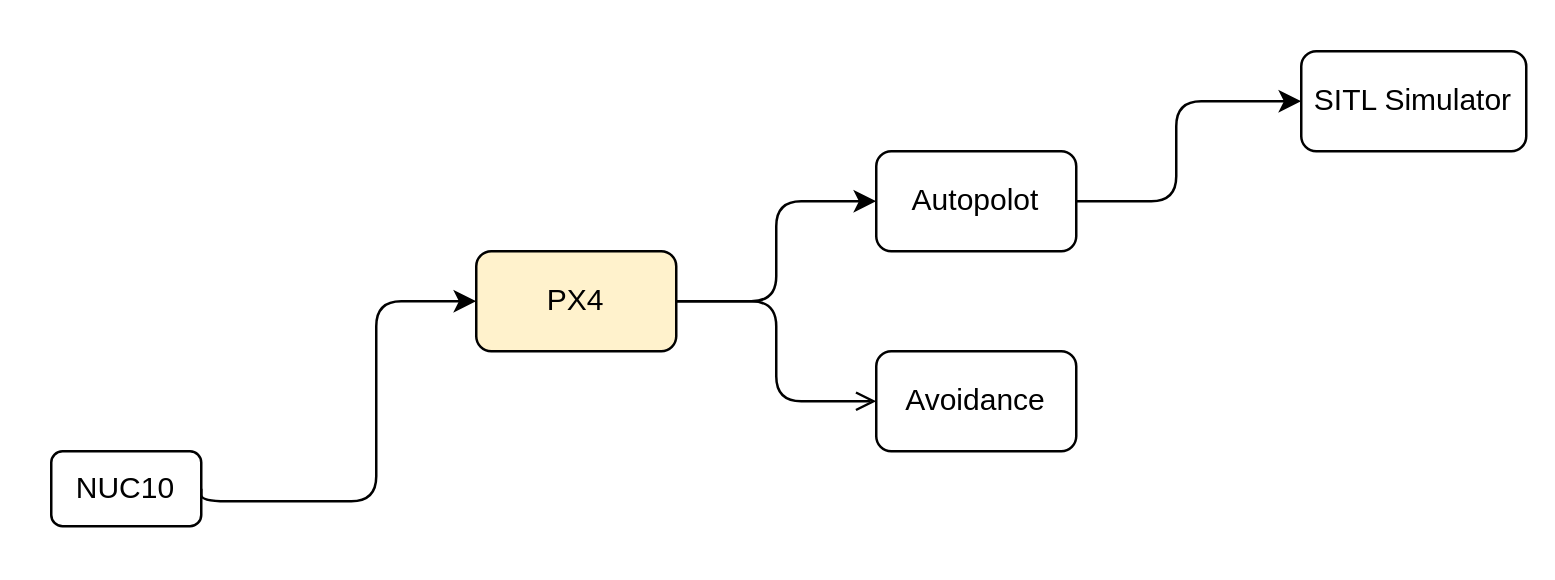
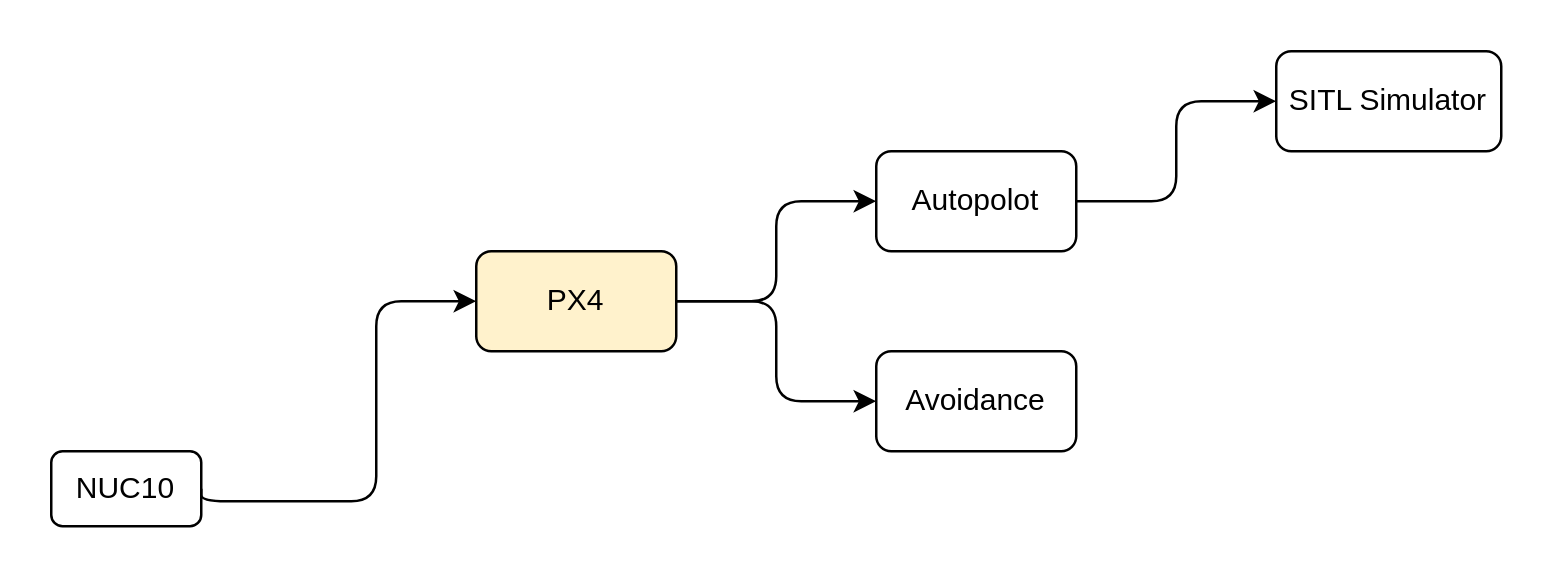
  <mxCell id="0" />
  <mxCell id="1" parent="0" />
  <mxCell id="2" value="" style="edgeStyle=orthogonalEdgeStyle;rounded=1;orthogonalLoop=1;jettySize=auto;html=1;entryX=0;entryY=0.5;entryDx=0;entryDy=0;" parent="1" source="3" target="4" edge="1"><mxGeometry relative="1" as="geometry"><Array as="points"><mxPoint x="310" y="120" /><mxPoint x="310" y="80" /></Array></mxGeometry></mxCell>
  <mxCell id="3" value="PX4" style="rounded=1;whiteSpace=wrap;html=1;fillColor=#fff2cc;" parent="1" vertex="1"><mxGeometry x="190" y="100" width="80" height="40" as="geometry" /></mxCell>
  <mxCell id="4" value="Autopolot" style="rounded=1;whiteSpace=wrap;html=1;" parent="1" vertex="1"><mxGeometry x="350" y="60" width="80" height="40" as="geometry" /></mxCell>
  <mxCell id="5" value="Avoidance" style="rounded=1;whiteSpace=wrap;html=1;" parent="1" vertex="1"><mxGeometry x="350" y="140" width="80" height="40" as="geometry" /></mxCell>
- <mxCell id="6" value="" style="edgeStyle=orthogonalEdgeStyle;rounded=1;orthogonalLoop=1;jettySize=auto;html=1;endArrow=open;" parent="1" source="3" target="5" edge="1"><mxGeometry relative="1" as="geometry"><mxPoint x="290" y="130.029" as="sourcePoint" /><mxPoint x="360" y="70.029" as="targetPoint" /><Array as="points"><mxPoint x="310" y="120" /><mxPoint x="310" y="160" /></Array></mxGeometry></mxCell>
+ <mxCell id="6" value="" style="edgeStyle=orthogonalEdgeStyle;rounded=1;orthogonalLoop=1;jettySize=auto;html=1;" parent="1" source="3" target="5" edge="1"><mxGeometry relative="1" as="geometry"><mxPoint x="290" y="130.029" as="sourcePoint" /><mxPoint x="360" y="70.029" as="targetPoint" /><Array as="points"><mxPoint x="310" y="120" /><mxPoint x="310" y="160" /></Array></mxGeometry></mxCell>
  <mxCell id="7" value="NUC10" style="rounded=1;whiteSpace=wrap;html=1;" parent="1" vertex="1"><mxGeometry x="20" y="180" width="60" height="30" as="geometry" /></mxCell>
  <mxCell id="8" value="" style="edgeStyle=orthogonalEdgeStyle;rounded=1;orthogonalLoop=1;jettySize=auto;html=1;entryX=0;entryY=0.5;entryDx=0;entryDy=0;exitX=1;exitY=0.5;exitDx=0;exitDy=0;" parent="1" source="7" target="3" edge="1"><mxGeometry relative="1" as="geometry"><mxPoint x="290" y="290" as="sourcePoint" /><mxPoint x="350" y="250" as="targetPoint" /><Array as="points"><mxPoint x="150" y="200" /><mxPoint x="150" y="120" /></Array></mxGeometry></mxCell>
- <mxCell id="9" value="SITL Simulator" style="rounded=1;whiteSpace=wrap;html=1;" vertex="1" parent="1"><mxGeometry x="520" y="20" width="90" height="40" as="geometry" /></mxCell>
+ <mxCell id="9" value="SITL Simulator" style="rounded=1;whiteSpace=wrap;html=1;" vertex="1" parent="1"><mxGeometry x="510" y="20" width="90" height="40" as="geometry" /></mxCell>
  <mxCell id="10" value="" style="edgeStyle=orthogonalEdgeStyle;rounded=1;orthogonalLoop=1;jettySize=auto;html=1;entryX=0;entryY=0.5;entryDx=0;entryDy=0;exitX=1;exitY=0.5;exitDx=0;exitDy=0;" edge="1" parent="1" source="4" target="9"><mxGeometry relative="1" as="geometry"><Array as="points"><mxPoint x="470" y="80" /><mxPoint x="470" y="40" /></Array><mxPoint x="290" y="130" as="sourcePoint" /><mxPoint x="350" y="90" as="targetPoint" /></mxGeometry></mxCell>
